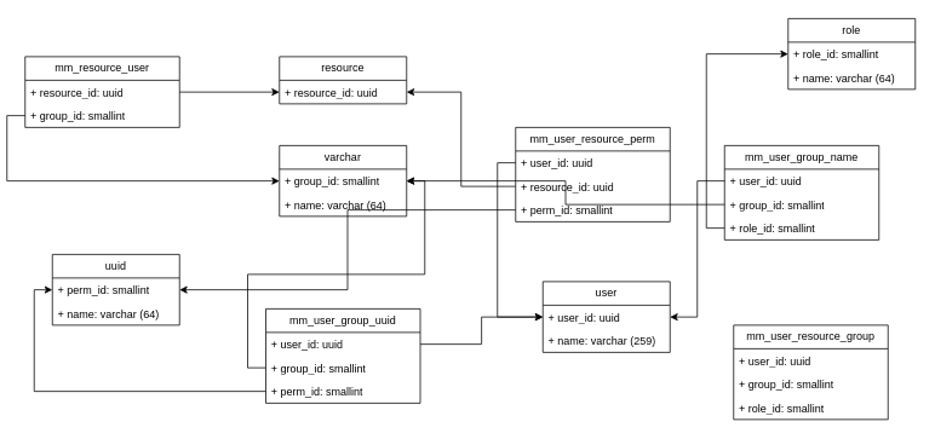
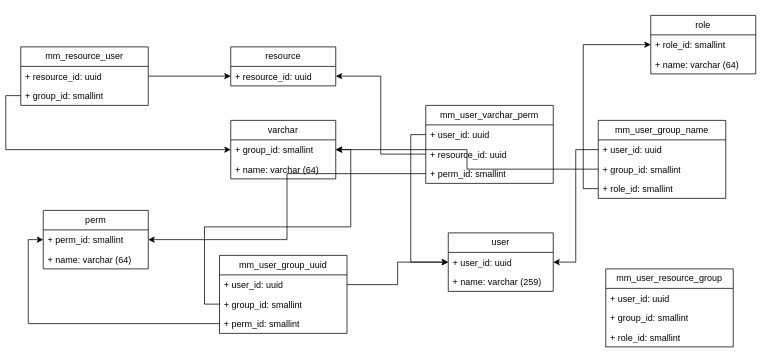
  <mxCell id="0" />
  <mxCell id="1" parent="0" />
  <mxCell id="2" value="varchar" style="swimlane;fontStyle=0;childLayout=stackLayout;horizontal=1;startSize=26;fillColor=none;horizontalStack=0;resizeParent=1;resizeParentMax=0;resizeLast=0;collapsible=1;marginBottom=0;whiteSpace=wrap;html=1;" vertex="1" parent="1"><mxGeometry x="300" y="160" width="140" height="78" as="geometry" /></mxCell>
  <mxCell id="3" value="&lt;div&gt;+&amp;nbsp;group_id: smallint&lt;/div&gt;" style="text;strokeColor=none;fillColor=none;align=left;verticalAlign=top;spacingLeft=4;spacingRight=4;overflow=hidden;rotatable=0;points=[[0,0.5],[1,0.5]];portConstraint=eastwest;whiteSpace=wrap;html=1;" vertex="1" parent="2"><mxGeometry y="26" width="140" height="26" as="geometry" /></mxCell>
  <mxCell id="4" value="+&amp;nbsp;name: varchar (64)" style="text;strokeColor=none;fillColor=none;align=left;verticalAlign=top;spacingLeft=4;spacingRight=4;overflow=hidden;rotatable=0;points=[[0,0.5],[1,0.5]];portConstraint=eastwest;whiteSpace=wrap;html=1;" vertex="1" parent="2"><mxGeometry y="52" width="140" height="26" as="geometry" /></mxCell>
  <mxCell id="5" value="&lt;div&gt;resource&lt;/div&gt;" style="swimlane;fontStyle=0;childLayout=stackLayout;horizontal=1;startSize=26;fillColor=none;horizontalStack=0;resizeParent=1;resizeParentMax=0;resizeLast=0;collapsible=1;marginBottom=0;whiteSpace=wrap;html=1;" vertex="1" parent="1"><mxGeometry x="300" y="62" width="140" height="52" as="geometry" /></mxCell>
  <mxCell id="6" value="&lt;div&gt;+ resource_id: uuid&lt;/div&gt;" style="text;strokeColor=none;fillColor=none;align=left;verticalAlign=top;spacingLeft=4;spacingRight=4;overflow=hidden;rotatable=0;points=[[0,0.5],[1,0.5]];portConstraint=eastwest;whiteSpace=wrap;html=1;" vertex="1" parent="5"><mxGeometry y="26" width="140" height="26" as="geometry" /></mxCell>
- <mxCell id="7" value="uuid" style="swimlane;fontStyle=0;childLayout=stackLayout;horizontal=1;startSize=26;fillColor=none;horizontalStack=0;resizeParent=1;resizeParentMax=0;resizeLast=0;collapsible=1;marginBottom=0;whiteSpace=wrap;html=1;" vertex="1" parent="1"><mxGeometry x="50" y="280" width="140" height="78" as="geometry" /></mxCell>
+ <mxCell id="7" value="perm" style="swimlane;fontStyle=0;childLayout=stackLayout;horizontal=1;startSize=26;fillColor=none;horizontalStack=0;resizeParent=1;resizeParentMax=0;resizeLast=0;collapsible=1;marginBottom=0;whiteSpace=wrap;html=1;" vertex="1" parent="1"><mxGeometry x="50" y="280" width="140" height="78" as="geometry" /></mxCell>
  <mxCell id="8" value="&lt;div&gt;+ perm_id: smallint&lt;/div&gt;" style="text;strokeColor=none;fillColor=none;align=left;verticalAlign=top;spacingLeft=4;spacingRight=4;overflow=hidden;rotatable=0;points=[[0,0.5],[1,0.5]];portConstraint=eastwest;whiteSpace=wrap;html=1;" vertex="1" parent="7"><mxGeometry y="26" width="140" height="26" as="geometry" /></mxCell>
  <mxCell id="9" value="+&amp;nbsp;name: varchar (64)" style="text;strokeColor=none;fillColor=none;align=left;verticalAlign=top;spacingLeft=4;spacingRight=4;overflow=hidden;rotatable=0;points=[[0,0.5],[1,0.5]];portConstraint=eastwest;whiteSpace=wrap;html=1;" vertex="1" parent="7"><mxGeometry y="52" width="140" height="26" as="geometry" /></mxCell>
  <mxCell id="10" value="user" style="swimlane;fontStyle=0;childLayout=stackLayout;horizontal=1;startSize=26;fillColor=none;horizontalStack=0;resizeParent=1;resizeParentMax=0;resizeLast=0;collapsible=1;marginBottom=0;whiteSpace=wrap;html=1;" vertex="1" parent="1"><mxGeometry x="590" y="310" width="140" height="78" as="geometry" /></mxCell>
  <mxCell id="11" value="&lt;div&gt;+ user_id: uuid&lt;/div&gt;" style="text;strokeColor=none;fillColor=none;align=left;verticalAlign=top;spacingLeft=4;spacingRight=4;overflow=hidden;rotatable=0;points=[[0,0.5],[1,0.5]];portConstraint=eastwest;whiteSpace=wrap;html=1;" vertex="1" parent="10"><mxGeometry y="26" width="140" height="26" as="geometry" /></mxCell>
  <mxCell id="12" value="+&amp;nbsp;name: varchar (259)" style="text;strokeColor=none;fillColor=none;align=left;verticalAlign=top;spacingLeft=4;spacingRight=4;overflow=hidden;rotatable=0;points=[[0,0.5],[1,0.5]];portConstraint=eastwest;whiteSpace=wrap;html=1;" vertex="1" parent="10"><mxGeometry y="52" width="140" height="26" as="geometry" /></mxCell>
  <mxCell id="13" value="role" style="swimlane;fontStyle=0;childLayout=stackLayout;horizontal=1;startSize=26;fillColor=none;horizontalStack=0;resizeParent=1;resizeParentMax=0;resizeLast=0;collapsible=1;marginBottom=0;whiteSpace=wrap;html=1;" vertex="1" parent="1"><mxGeometry x="860" y="20" width="140" height="78" as="geometry" /></mxCell>
  <mxCell id="14" value="&lt;div&gt;+ role_id: smallint&lt;/div&gt;" style="text;strokeColor=none;fillColor=none;align=left;verticalAlign=top;spacingLeft=4;spacingRight=4;overflow=hidden;rotatable=0;points=[[0,0.5],[1,0.5]];portConstraint=eastwest;whiteSpace=wrap;html=1;" vertex="1" parent="13"><mxGeometry y="26" width="140" height="26" as="geometry" /></mxCell>
  <mxCell id="15" value="+&amp;nbsp;name: varchar (64)" style="text;strokeColor=none;fillColor=none;align=left;verticalAlign=top;spacingLeft=4;spacingRight=4;overflow=hidden;rotatable=0;points=[[0,0.5],[1,0.5]];portConstraint=eastwest;whiteSpace=wrap;html=1;" vertex="1" parent="13"><mxGeometry y="52" width="140" height="26" as="geometry" /></mxCell>
  <mxCell id="16" style="edgeStyle=orthogonalEdgeStyle;rounded=0;orthogonalLoop=1;jettySize=auto;html=1;exitX=0;exitY=0.5;exitDx=0;exitDy=0;entryX=0;entryY=0.5;entryDx=0;entryDy=0;" edge="1" parent="1" source="19" target="3"><mxGeometry relative="1" as="geometry" /></mxCell>
  <mxCell id="17" value="&lt;div&gt;mm_resource_user&lt;/div&gt;" style="swimlane;fontStyle=0;childLayout=stackLayout;horizontal=1;startSize=26;fillColor=none;horizontalStack=0;resizeParent=1;resizeParentMax=0;resizeLast=0;collapsible=1;marginBottom=0;whiteSpace=wrap;html=1;" vertex="1" parent="1"><mxGeometry x="20" y="62" width="170" height="78" as="geometry" /></mxCell>
  <mxCell id="18" value="&lt;div&gt;&lt;div&gt;+ resource_id: uuid&lt;/div&gt;&lt;/div&gt;" style="text;strokeColor=none;fillColor=none;align=left;verticalAlign=top;spacingLeft=4;spacingRight=4;overflow=hidden;rotatable=0;points=[[0,0.5],[1,0.5]];portConstraint=eastwest;whiteSpace=wrap;html=1;" vertex="1" parent="17"><mxGeometry y="26" width="170" height="26" as="geometry" /></mxCell>
  <mxCell id="19" value="&lt;div&gt;+&amp;nbsp;group_id: smallint&lt;/div&gt;" style="text;strokeColor=none;fillColor=none;align=left;verticalAlign=top;spacingLeft=4;spacingRight=4;overflow=hidden;rotatable=0;points=[[0,0.5],[1,0.5]];portConstraint=eastwest;whiteSpace=wrap;html=1;" vertex="1" parent="17"><mxGeometry y="52" width="170" height="26" as="geometry" /></mxCell>
  <mxCell id="20" style="edgeStyle=orthogonalEdgeStyle;rounded=0;orthogonalLoop=1;jettySize=auto;html=1;exitX=1;exitY=0.5;exitDx=0;exitDy=0;entryX=0;entryY=0.5;entryDx=0;entryDy=0;" edge="1" parent="1" source="18" target="6"><mxGeometry relative="1" as="geometry"><mxPoint x="340" y="189" as="sourcePoint" /></mxGeometry></mxCell>
  <mxCell id="21" value="&lt;div&gt;mm_user_group_uuid&lt;/div&gt;" style="swimlane;fontStyle=0;childLayout=stackLayout;horizontal=1;startSize=26;fillColor=none;horizontalStack=0;resizeParent=1;resizeParentMax=0;resizeLast=0;collapsible=1;marginBottom=0;whiteSpace=wrap;html=1;" vertex="1" parent="1"><mxGeometry x="285" y="340" width="170" height="104" as="geometry" /></mxCell>
  <mxCell id="22" value="&lt;div&gt;&lt;div&gt;+ user_id: uuid&lt;/div&gt;&lt;/div&gt;" style="text;strokeColor=none;fillColor=none;align=left;verticalAlign=top;spacingLeft=4;spacingRight=4;overflow=hidden;rotatable=0;points=[[0,0.5],[1,0.5]];portConstraint=eastwest;whiteSpace=wrap;html=1;" vertex="1" parent="21"><mxGeometry y="26" width="170" height="26" as="geometry" /></mxCell>
  <mxCell id="23" value="&lt;div&gt;+&amp;nbsp;group_id: smallint&lt;/div&gt;" style="text;strokeColor=none;fillColor=none;align=left;verticalAlign=top;spacingLeft=4;spacingRight=4;overflow=hidden;rotatable=0;points=[[0,0.5],[1,0.5]];portConstraint=eastwest;whiteSpace=wrap;html=1;" vertex="1" parent="21"><mxGeometry y="52" width="170" height="26" as="geometry" /></mxCell>
  <mxCell id="24" value="&lt;div&gt;+ perm_id: smallint&lt;/div&gt;" style="text;strokeColor=none;fillColor=none;align=left;verticalAlign=top;spacingLeft=4;spacingRight=4;overflow=hidden;rotatable=0;points=[[0,0.5],[1,0.5]];portConstraint=eastwest;whiteSpace=wrap;html=1;" vertex="1" parent="21"><mxGeometry y="78" width="170" height="26" as="geometry" /></mxCell>
  <mxCell id="25" style="edgeStyle=orthogonalEdgeStyle;rounded=0;orthogonalLoop=1;jettySize=auto;html=1;exitX=1;exitY=0.5;exitDx=0;exitDy=0;entryX=0;entryY=0.5;entryDx=0;entryDy=0;" edge="1" parent="1" source="22" target="11"><mxGeometry relative="1" as="geometry" /></mxCell>
  <mxCell id="26" style="edgeStyle=orthogonalEdgeStyle;rounded=0;orthogonalLoop=1;jettySize=auto;html=1;exitX=0;exitY=0.5;exitDx=0;exitDy=0;entryX=0;entryY=0.5;entryDx=0;entryDy=0;" edge="1" parent="1" source="24" target="8"><mxGeometry relative="1" as="geometry" /></mxCell>
  <mxCell id="27" style="edgeStyle=orthogonalEdgeStyle;rounded=0;orthogonalLoop=1;jettySize=auto;html=1;exitX=0;exitY=0.5;exitDx=0;exitDy=0;entryX=1;entryY=0.5;entryDx=0;entryDy=0;" edge="1" parent="1" source="23" target="3"><mxGeometry relative="1" as="geometry" /></mxCell>
- <mxCell id="28" value="&lt;div&gt;mm_user_resource_perm&lt;/div&gt;" style="swimlane;fontStyle=0;childLayout=stackLayout;horizontal=1;startSize=26;fillColor=none;horizontalStack=0;resizeParent=1;resizeParentMax=0;resizeLast=0;collapsible=1;marginBottom=0;whiteSpace=wrap;html=1;" vertex="1" parent="1"><mxGeometry x="560" y="140" width="170" height="104" as="geometry" /></mxCell>
+ <mxCell id="28" value="&lt;div&gt;mm_user_varchar_perm&lt;/div&gt;" style="swimlane;fontStyle=0;childLayout=stackLayout;horizontal=1;startSize=26;fillColor=none;horizontalStack=0;resizeParent=1;resizeParentMax=0;resizeLast=0;collapsible=1;marginBottom=0;whiteSpace=wrap;html=1;" vertex="1" parent="1"><mxGeometry x="560" y="140" width="170" height="104" as="geometry" /></mxCell>
  <mxCell id="29" value="&lt;div&gt;&lt;div&gt;+ user_id: uuid&lt;/div&gt;&lt;/div&gt;" style="text;strokeColor=none;fillColor=none;align=left;verticalAlign=top;spacingLeft=4;spacingRight=4;overflow=hidden;rotatable=0;points=[[0,0.5],[1,0.5]];portConstraint=eastwest;whiteSpace=wrap;html=1;" vertex="1" parent="28"><mxGeometry y="26" width="170" height="26" as="geometry" /></mxCell>
  <mxCell id="30" value="&lt;div&gt;+ resource_id: uuid&lt;/div&gt;" style="text;strokeColor=none;fillColor=none;align=left;verticalAlign=top;spacingLeft=4;spacingRight=4;overflow=hidden;rotatable=0;points=[[0,0.5],[1,0.5]];portConstraint=eastwest;whiteSpace=wrap;html=1;" vertex="1" parent="28"><mxGeometry y="52" width="170" height="26" as="geometry" /></mxCell>
  <mxCell id="31" value="&lt;div&gt;+ perm_id: smallint&lt;/div&gt;" style="text;strokeColor=none;fillColor=none;align=left;verticalAlign=top;spacingLeft=4;spacingRight=4;overflow=hidden;rotatable=0;points=[[0,0.5],[1,0.5]];portConstraint=eastwest;whiteSpace=wrap;html=1;" vertex="1" parent="28"><mxGeometry y="78" width="170" height="26" as="geometry" /></mxCell>
  <mxCell id="32" style="edgeStyle=orthogonalEdgeStyle;rounded=0;orthogonalLoop=1;jettySize=auto;html=1;exitX=0;exitY=0.5;exitDx=0;exitDy=0;entryX=1;entryY=0.5;entryDx=0;entryDy=0;" edge="1" parent="1" source="30" target="6"><mxGeometry relative="1" as="geometry" /></mxCell>
  <mxCell id="33" style="edgeStyle=orthogonalEdgeStyle;rounded=0;orthogonalLoop=1;jettySize=auto;html=1;exitX=0;exitY=0.5;exitDx=0;exitDy=0;entryX=0;entryY=0.5;entryDx=0;entryDy=0;" edge="1" parent="1" source="29" target="11"><mxGeometry relative="1" as="geometry" /></mxCell>
  <mxCell id="34" style="edgeStyle=orthogonalEdgeStyle;rounded=0;orthogonalLoop=1;jettySize=auto;html=1;exitX=0;exitY=0.5;exitDx=0;exitDy=0;entryX=1;entryY=0.5;entryDx=0;entryDy=0;" edge="1" parent="1" source="31" target="8"><mxGeometry relative="1" as="geometry" /></mxCell>
  <mxCell id="35" value="&lt;div&gt;mm_user_group_name&lt;/div&gt;" style="swimlane;fontStyle=0;childLayout=stackLayout;horizontal=1;startSize=26;fillColor=none;horizontalStack=0;resizeParent=1;resizeParentMax=0;resizeLast=0;collapsible=1;marginBottom=0;whiteSpace=wrap;html=1;" vertex="1" parent="1"><mxGeometry x="790" y="160" width="170" height="104" as="geometry" /></mxCell>
  <mxCell id="36" value="&lt;div&gt;&lt;div&gt;+ user_id: uuid&lt;/div&gt;&lt;/div&gt;" style="text;strokeColor=none;fillColor=none;align=left;verticalAlign=top;spacingLeft=4;spacingRight=4;overflow=hidden;rotatable=0;points=[[0,0.5],[1,0.5]];portConstraint=eastwest;whiteSpace=wrap;html=1;" vertex="1" parent="35"><mxGeometry y="26" width="170" height="26" as="geometry" /></mxCell>
  <mxCell id="37" value="&lt;div&gt;+&amp;nbsp;group_id: smallint&lt;/div&gt;" style="text;strokeColor=none;fillColor=none;align=left;verticalAlign=top;spacingLeft=4;spacingRight=4;overflow=hidden;rotatable=0;points=[[0,0.5],[1,0.5]];portConstraint=eastwest;whiteSpace=wrap;html=1;" vertex="1" parent="35"><mxGeometry y="52" width="170" height="26" as="geometry" /></mxCell>
  <mxCell id="38" value="&lt;div&gt;+ role_id: smallint&lt;/div&gt;" style="text;strokeColor=none;fillColor=none;align=left;verticalAlign=top;spacingLeft=4;spacingRight=4;overflow=hidden;rotatable=0;points=[[0,0.5],[1,0.5]];portConstraint=eastwest;whiteSpace=wrap;html=1;" vertex="1" parent="35"><mxGeometry y="78" width="170" height="26" as="geometry" /></mxCell>
  <mxCell id="39" style="edgeStyle=orthogonalEdgeStyle;rounded=0;orthogonalLoop=1;jettySize=auto;html=1;exitX=0;exitY=0.5;exitDx=0;exitDy=0;entryX=0;entryY=0.5;entryDx=0;entryDy=0;" edge="1" parent="1" source="38" target="14"><mxGeometry relative="1" as="geometry" /></mxCell>
  <mxCell id="40" style="edgeStyle=orthogonalEdgeStyle;rounded=0;orthogonalLoop=1;jettySize=auto;html=1;exitX=0;exitY=0.5;exitDx=0;exitDy=0;entryX=1;entryY=0.5;entryDx=0;entryDy=0;" edge="1" parent="1" source="36" target="11"><mxGeometry relative="1" as="geometry" /></mxCell>
  <mxCell id="41" style="edgeStyle=orthogonalEdgeStyle;rounded=0;orthogonalLoop=1;jettySize=auto;html=1;exitX=0;exitY=0.5;exitDx=0;exitDy=0;entryX=1;entryY=0.5;entryDx=0;entryDy=0;" edge="1" parent="1" source="37" target="3"><mxGeometry relative="1" as="geometry" /></mxCell>
  <mxCell id="42" value="&lt;div&gt;mm_user_resource_group&lt;/div&gt;" style="swimlane;fontStyle=0;childLayout=stackLayout;horizontal=1;startSize=26;fillColor=none;horizontalStack=0;resizeParent=1;resizeParentMax=0;resizeLast=0;collapsible=1;marginBottom=0;whiteSpace=wrap;html=1;" vertex="1" parent="1"><mxGeometry x="800" y="358" width="170" height="104" as="geometry" /></mxCell>
  <mxCell id="43" value="&lt;div&gt;&lt;div&gt;+ user_id: uuid&lt;/div&gt;&lt;/div&gt;" style="text;strokeColor=none;fillColor=none;align=left;verticalAlign=top;spacingLeft=4;spacingRight=4;overflow=hidden;rotatable=0;points=[[0,0.5],[1,0.5]];portConstraint=eastwest;whiteSpace=wrap;html=1;" vertex="1" parent="42"><mxGeometry y="26" width="170" height="26" as="geometry" /></mxCell>
  <mxCell id="44" value="&lt;div&gt;+&amp;nbsp;group_id: smallint&lt;/div&gt;" style="text;strokeColor=none;fillColor=none;align=left;verticalAlign=top;spacingLeft=4;spacingRight=4;overflow=hidden;rotatable=0;points=[[0,0.5],[1,0.5]];portConstraint=eastwest;whiteSpace=wrap;html=1;" vertex="1" parent="42"><mxGeometry y="52" width="170" height="26" as="geometry" /></mxCell>
  <mxCell id="45" value="&lt;div&gt;+ role_id: smallint&lt;/div&gt;" style="text;strokeColor=none;fillColor=none;align=left;verticalAlign=top;spacingLeft=4;spacingRight=4;overflow=hidden;rotatable=0;points=[[0,0.5],[1,0.5]];portConstraint=eastwest;whiteSpace=wrap;html=1;" vertex="1" parent="42"><mxGeometry y="78" width="170" height="26" as="geometry" /></mxCell>
